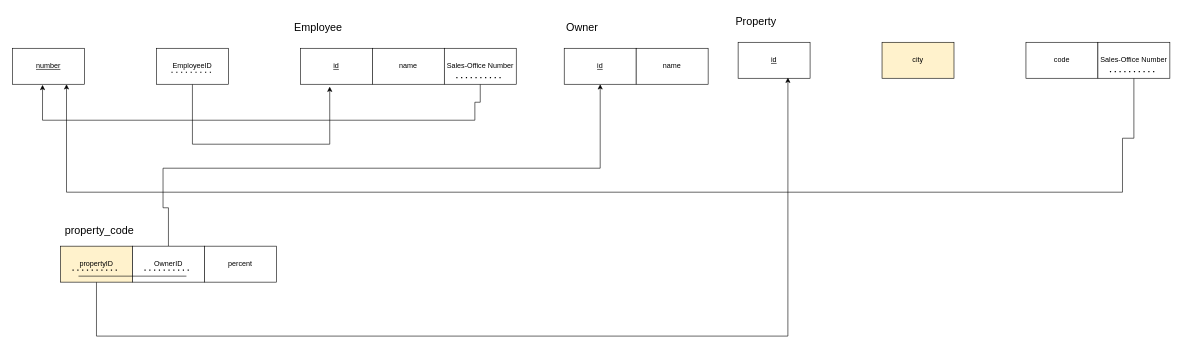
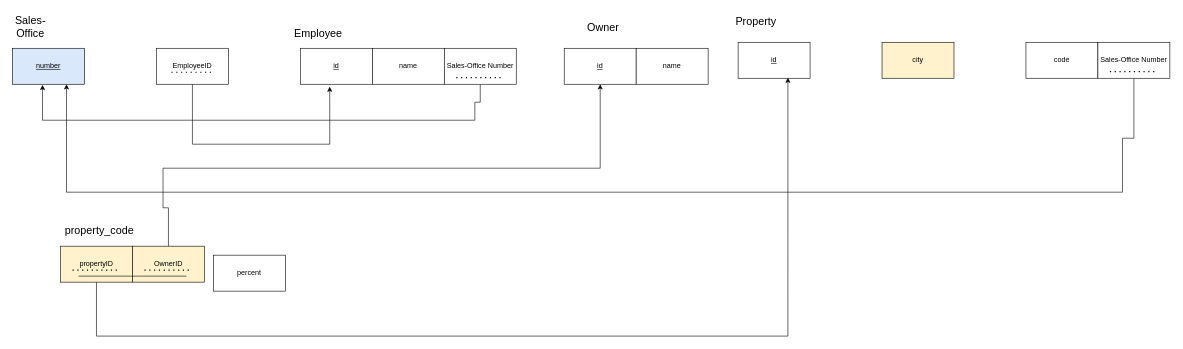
  <mxCell id="0" />
  <mxCell id="1" parent="0" />
- <mxCell id="3" value="&lt;u&gt;number&lt;/u&gt;" style="rounded=0;whiteSpace=wrap;html=1;" vertex="1" parent="1"><mxGeometry x="20" y="80" width="120" height="60" as="geometry" /></mxCell>
- <mxCell id="4" value="&lt;font style=&quot;font-size: 18px;&quot;&gt;Employee&lt;/font&gt;" style="text;html=1;align=center;verticalAlign=middle;whiteSpace=wrap;rounded=0;" vertex="1" parent="1"><mxGeometry x="500" y="30" width="60" height="30" as="geometry" /></mxCell>
+ <mxCell id="2" value="&lt;font style=&quot;font-size: 18px;&quot;&gt;Sales-Office&lt;/font&gt;" style="text;html=1;align=center;verticalAlign=middle;whiteSpace=wrap;rounded=0;" vertex="1" parent="1"><mxGeometry x="20" y="30" width="60" height="30" as="geometry" /></mxCell>
+ <mxCell id="3" value="&lt;u&gt;number&lt;/u&gt;" style="rounded=0;whiteSpace=wrap;html=1;fillColor=#dae8fc;" vertex="1" parent="1"><mxGeometry x="20" y="80" width="120" height="60" as="geometry" /></mxCell>
+ <mxCell id="4" value="&lt;font style=&quot;font-size: 18px;&quot;&gt;Employee&lt;/font&gt;" style="text;html=1;align=center;verticalAlign=middle;whiteSpace=wrap;rounded=0;" vertex="1" parent="1"><mxGeometry x="500" y="40" width="60" height="30" as="geometry" /></mxCell>
  <mxCell id="5" value="&lt;u&gt;id&lt;/u&gt;" style="rounded=0;whiteSpace=wrap;html=1;" vertex="1" parent="1"><mxGeometry x="500" y="80" width="120" height="60" as="geometry" /></mxCell>
  <mxCell id="6" value="name" style="rounded=0;whiteSpace=wrap;html=1;" vertex="1" parent="1"><mxGeometry x="620" y="80" width="120" height="60" as="geometry" /></mxCell>
- <mxCell id="7" value="&lt;font style=&quot;font-size: 18px;&quot;&gt;Owner&lt;/font&gt;" style="text;html=1;align=center;verticalAlign=middle;whiteSpace=wrap;rounded=0;" vertex="1" parent="1"><mxGeometry x="940" y="30" width="60" height="30" as="geometry" /></mxCell>
+ <mxCell id="7" value="&lt;font style=&quot;font-size: 18px;&quot;&gt;Owner&lt;/font&gt;" style="text;html=1;align=center;verticalAlign=middle;whiteSpace=wrap;rounded=0;" vertex="1" parent="1"><mxGeometry x="975" y="30" width="60" height="30" as="geometry" /></mxCell>
  <mxCell id="8" value="&lt;u&gt;id&lt;/u&gt;" style="rounded=0;whiteSpace=wrap;html=1;" vertex="1" parent="1"><mxGeometry x="940" y="80" width="120" height="60" as="geometry" /></mxCell>
  <mxCell id="9" value="name" style="rounded=0;whiteSpace=wrap;html=1;" vertex="1" parent="1"><mxGeometry x="1060" y="80" width="120" height="60" as="geometry" /></mxCell>
  <mxCell id="10" value="&lt;font style=&quot;font-size: 18px;&quot;&gt;Property&lt;/font&gt;" style="text;html=1;align=center;verticalAlign=middle;whiteSpace=wrap;rounded=0;" vertex="1" parent="1"><mxGeometry x="1230" y="20" width="60" height="30" as="geometry" /></mxCell>
  <mxCell id="11" value="&lt;u&gt;id&lt;/u&gt;" style="rounded=0;whiteSpace=wrap;html=1;" vertex="1" parent="1"><mxGeometry x="1230" y="70" width="120" height="60" as="geometry" /></mxCell>
  <mxCell id="12" value="city" style="rounded=0;whiteSpace=wrap;html=1;fillColor=#fff2cc;" vertex="1" parent="1"><mxGeometry x="1470" y="70" width="120" height="60" as="geometry" /></mxCell>
  <mxCell id="13" value="code" style="rounded=0;whiteSpace=wrap;html=1;" vertex="1" parent="1"><mxGeometry x="1710" y="70" width="120" height="60" as="geometry" /></mxCell>
  <mxCell id="14" style="edgeStyle=orthogonalEdgeStyle;rounded=0;orthogonalLoop=1;jettySize=auto;html=1;entryX=0.408;entryY=1.067;entryDx=0;entryDy=0;entryPerimeter=0;" edge="1" parent="1" source="15" target="5"><mxGeometry relative="1" as="geometry"><mxPoint x="550" y="240" as="targetPoint" /><Array as="points"><mxPoint x="320" y="240" /><mxPoint x="549" y="240" /></Array></mxGeometry></mxCell>
  <mxCell id="15" value="EmployeeID" style="rounded=0;whiteSpace=wrap;html=1;" vertex="1" parent="1"><mxGeometry x="260" y="80" width="120" height="60" as="geometry" /></mxCell>
  <mxCell id="16" value="" style="endArrow=none;dashed=1;html=1;dashPattern=1 3;strokeWidth=2;rounded=0;" edge="1" parent="1"><mxGeometry width="50" height="50" relative="1" as="geometry"><mxPoint x="285" y="120" as="sourcePoint" /><mxPoint x="355" y="120" as="targetPoint" /></mxGeometry></mxCell>
  <mxCell id="17" style="edgeStyle=orthogonalEdgeStyle;rounded=0;orthogonalLoop=1;jettySize=auto;html=1;entryX=0.417;entryY=1.017;entryDx=0;entryDy=0;entryPerimeter=0;" edge="1" parent="1" source="18" target="3"><mxGeometry relative="1" as="geometry"><mxPoint x="70" y="200" as="targetPoint" /><Array as="points"><mxPoint x="800" y="170" /><mxPoint x="791" y="170" /><mxPoint x="791" y="200" /><mxPoint x="70" y="200" /></Array></mxGeometry></mxCell>
  <mxCell id="18" value="Sales-Office Number" style="rounded=0;whiteSpace=wrap;html=1;" vertex="1" parent="1"><mxGeometry x="740" y="80" width="120" height="60" as="geometry" /></mxCell>
  <mxCell id="19" value="" style="endArrow=none;dashed=1;html=1;dashPattern=1 3;strokeWidth=2;rounded=0;" edge="1" parent="1"><mxGeometry width="50" height="50" relative="1" as="geometry"><mxPoint x="760" y="129" as="sourcePoint" /><mxPoint x="840" y="129" as="targetPoint" /></mxGeometry></mxCell>
  <mxCell id="20" style="edgeStyle=orthogonalEdgeStyle;rounded=0;orthogonalLoop=1;jettySize=auto;html=1;entryX=0.75;entryY=1;entryDx=0;entryDy=0;" edge="1" parent="1" source="21" target="3"><mxGeometry relative="1" as="geometry"><mxPoint x="100" y="320" as="targetPoint" /><Array as="points"><mxPoint x="1890" y="230" /><mxPoint x="1871" y="230" /><mxPoint x="1871" y="320" /><mxPoint x="110" y="320" /></Array></mxGeometry></mxCell>
  <mxCell id="21" value="Sales-Office Number" style="rounded=0;whiteSpace=wrap;html=1;" vertex="1" parent="1"><mxGeometry x="1830" y="70" width="120" height="60" as="geometry" /></mxCell>
  <mxCell id="22" value="" style="endArrow=none;dashed=1;html=1;dashPattern=1 3;strokeWidth=2;rounded=0;" edge="1" parent="1"><mxGeometry width="50" height="50" relative="1" as="geometry"><mxPoint x="1850" y="119" as="sourcePoint" /><mxPoint x="1930" y="119" as="targetPoint" /></mxGeometry></mxCell>
  <mxCell id="23" value="&lt;font style=&quot;font-size: 18px;&quot;&gt;property_code&lt;/font&gt;" style="text;html=1;align=center;verticalAlign=middle;whiteSpace=wrap;rounded=0;" vertex="1" parent="1"><mxGeometry x="135" y="370" width="60" height="30" as="geometry" /></mxCell>
  <mxCell id="24" style="edgeStyle=orthogonalEdgeStyle;rounded=0;orthogonalLoop=1;jettySize=auto;html=1;entryX=0.692;entryY=0.983;entryDx=0;entryDy=0;entryPerimeter=0;" edge="1" parent="1" source="25" target="11"><mxGeometry relative="1" as="geometry"><mxPoint x="1310" y="560" as="targetPoint" /><Array as="points"><mxPoint x="160" y="560" /><mxPoint x="1313" y="560" /></Array></mxGeometry></mxCell>
  <mxCell id="25" value="propertyID" style="rounded=0;whiteSpace=wrap;html=1;fillColor=#fff2cc;" vertex="1" parent="1"><mxGeometry x="100" y="410" width="120" height="60" as="geometry" /></mxCell>
  <mxCell id="26" style="edgeStyle=orthogonalEdgeStyle;rounded=0;orthogonalLoop=1;jettySize=auto;html=1;exitX=0.5;exitY=0;exitDx=0;exitDy=0;entryX=0.5;entryY=1;entryDx=0;entryDy=0;" edge="1" parent="1" source="27" target="8"><mxGeometry relative="1" as="geometry"><mxPoint x="1000" y="280" as="targetPoint" /><Array as="points"><mxPoint x="280" y="346" /><mxPoint x="271" y="346" /><mxPoint x="271" y="280" /><mxPoint x="1000" y="280" /></Array></mxGeometry></mxCell>
- <mxCell id="27" value="OwnerID" style="rounded=0;whiteSpace=wrap;html=1;" vertex="1" parent="1"><mxGeometry x="220" y="410" width="120" height="60" as="geometry" /></mxCell>
- <mxCell id="28" value="percent" style="rounded=0;whiteSpace=wrap;html=1;" vertex="1" parent="1"><mxGeometry x="340" y="410" width="120" height="60" as="geometry" /></mxCell>
+ <mxCell id="27" value="OwnerID" style="rounded=0;whiteSpace=wrap;html=1;fillColor=#fff2cc;" vertex="1" parent="1"><mxGeometry x="220" y="410" width="120" height="60" as="geometry" /></mxCell>
+ <mxCell id="28" value="percent" style="rounded=0;whiteSpace=wrap;html=1;" vertex="1" parent="1"><mxGeometry x="355" y="425" width="120" height="60" as="geometry" /></mxCell>
  <mxCell id="29" value="" style="endArrow=none;dashed=1;html=1;dashPattern=1 3;strokeWidth=2;rounded=0;" edge="1" parent="1"><mxGeometry width="50" height="50" relative="1" as="geometry"><mxPoint x="120" y="450" as="sourcePoint" /><mxPoint x="200" y="450" as="targetPoint" /></mxGeometry></mxCell>
  <mxCell id="30" value="" style="endArrow=none;dashed=1;html=1;dashPattern=1 3;strokeWidth=2;rounded=0;" edge="1" parent="1"><mxGeometry width="50" height="50" relative="1" as="geometry"><mxPoint x="240" y="450" as="sourcePoint" /><mxPoint x="320" y="450" as="targetPoint" /></mxGeometry></mxCell>
  <mxCell id="31" value="" style="endArrow=none;html=1;rounded=0;" edge="1" parent="1"><mxGeometry width="50" height="50" relative="1" as="geometry"><mxPoint x="130" y="460" as="sourcePoint" /><mxPoint x="310" y="460" as="targetPoint" /></mxGeometry></mxCell>
